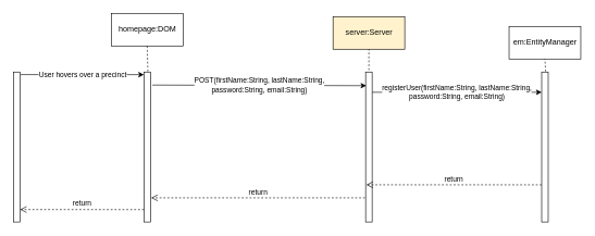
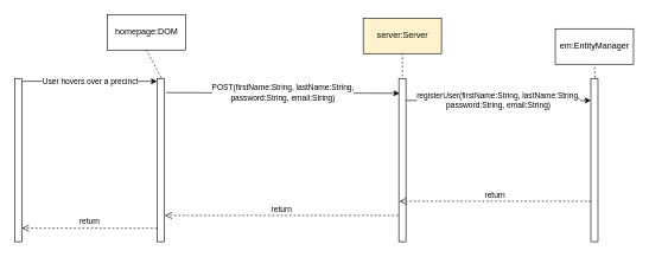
  <mxCell id="0" />
  <mxCell id="1" parent="0" />
  <mxCell id="2" value="" style="html=1;points=[];perimeter=orthogonalPerimeter;" vertex="1" parent="1"><mxGeometry x="220" y="110" width="10" height="230" as="geometry" /></mxCell>
- <mxCell id="3" value="homepage:DOM" style="html=1;" vertex="1" parent="1"><mxGeometry x="170" y="20" width="110" height="50" as="geometry" /></mxCell>
+ <mxCell id="3" value="homepage:DOM" style="html=1;" vertex="1" parent="1"><mxGeometry x="150" y="20" width="110" height="50" as="geometry" /></mxCell>
  <mxCell id="4" value="" style="endArrow=none;dashed=1;html=1;entryX=0.5;entryY=1;entryDx=0;entryDy=0;exitX=0.6;exitY=-0.004;exitDx=0;exitDy=0;exitPerimeter=0;" edge="1" parent="1" source="2" target="3"><mxGeometry width="50" height="50" relative="1" as="geometry"><mxPoint x="20" y="280" as="sourcePoint" /><mxPoint x="70" y="230" as="targetPoint" /></mxGeometry></mxCell>
  <mxCell id="5" value="" style="html=1;points=[];perimeter=orthogonalPerimeter;" vertex="1" parent="1"><mxGeometry x="20" y="110" width="10" height="230" as="geometry" /></mxCell>
  <mxCell id="6" value="User hovers over a precinct" style="endArrow=classic;html=1;exitX=1.1;exitY=0.017;exitDx=0;exitDy=0;exitPerimeter=0;" edge="1" parent="1" source="5"><mxGeometry width="50" height="50" relative="1" as="geometry"><mxPoint x="30" y="129.5" as="sourcePoint" /><mxPoint x="220" y="114" as="targetPoint" /></mxGeometry></mxCell>
  <mxCell id="7" value="return" style="html=1;verticalAlign=bottom;endArrow=open;dashed=1;endSize=8;entryX=1;entryY=0.917;entryDx=0;entryDy=0;entryPerimeter=0;" edge="1" parent="1" target="5"><mxGeometry relative="1" as="geometry"><mxPoint x="220" y="321" as="sourcePoint" /><mxPoint x="130" y="320" as="targetPoint" /></mxGeometry></mxCell>
  <mxCell id="8" value="" style="html=1;points=[];perimeter=orthogonalPerimeter;" vertex="1" parent="1"><mxGeometry x="830" y="110" width="10" height="230" as="geometry" /></mxCell>
  <mxCell id="9" value="em:EntityManager" style="html=1;" vertex="1" parent="1"><mxGeometry x="780" y="40" width="110" height="50" as="geometry" /></mxCell>
  <mxCell id="10" value="" style="endArrow=none;dashed=1;html=1;entryX=0.5;entryY=1;entryDx=0;entryDy=0;exitX=0.6;exitY=-0.004;exitDx=0;exitDy=0;exitPerimeter=0;" edge="1" parent="1" source="8" target="9"><mxGeometry width="50" height="50" relative="1" as="geometry"><mxPoint x="600" y="280" as="sourcePoint" /><mxPoint x="650" y="230" as="targetPoint" /></mxGeometry></mxCell>
  <mxCell id="11" value="" style="html=1;points=[];perimeter=orthogonalPerimeter;" vertex="1" parent="1"><mxGeometry x="560" y="110" width="10" height="230" as="geometry" /></mxCell>
  <mxCell id="12" value="registerUser(firstName:String, lastName:String,&lt;br&gt;password:String, email:String)" style="endArrow=classic;html=1;exitX=1;exitY=0.135;exitDx=0;exitDy=0;exitPerimeter=0;" edge="1" parent="1" target="8" source="11"><mxGeometry width="50" height="50" relative="1" as="geometry"><mxPoint x="610" y="129.5" as="sourcePoint" /><mxPoint x="826" y="141" as="targetPoint" /></mxGeometry></mxCell>
  <mxCell id="13" value="return" style="html=1;verticalAlign=bottom;endArrow=open;dashed=1;endSize=8;entryX=0.1;entryY=0.752;entryDx=0;entryDy=0;entryPerimeter=0;" edge="1" parent="1" target="11"><mxGeometry relative="1" as="geometry"><mxPoint x="830" y="283" as="sourcePoint" /><mxPoint x="565" y="289" as="targetPoint" /></mxGeometry></mxCell>
  <mxCell id="14" value="server:Server" style="html=1;fillColor=#fff2cc;" vertex="1" parent="1"><mxGeometry x="510" y="25" width="110" height="50" as="geometry" /></mxCell>
  <mxCell id="15" value="POST(firstName:String, lastName:String, &lt;br&gt;password:String, email:String)" style="endArrow=classic;html=1;entryX=0.1;entryY=0.091;entryDx=0;entryDy=0;entryPerimeter=0;exitX=1.3;exitY=0.087;exitDx=0;exitDy=0;exitPerimeter=0;" edge="1" parent="1" source="2" target="11"><mxGeometry width="50" height="50" relative="1" as="geometry"><mxPoint x="270" y="130.5" as="sourcePoint" /><mxPoint x="456" y="130" as="targetPoint" /></mxGeometry></mxCell>
  <mxCell id="16" value="" style="endArrow=none;dashed=1;html=1;entryX=0.5;entryY=1;entryDx=0;entryDy=0;exitX=0.5;exitY=-0.013;exitDx=0;exitDy=0;exitPerimeter=0;" edge="1" parent="1" source="11" target="14"><mxGeometry width="50" height="50" relative="1" as="geometry"><mxPoint x="236" y="119" as="sourcePoint" /><mxPoint x="235" y="80" as="targetPoint" /></mxGeometry></mxCell>
  <mxCell id="17" value="return" style="html=1;verticalAlign=bottom;endArrow=open;dashed=1;endSize=8;entryX=1.1;entryY=0.839;entryDx=0;entryDy=0;entryPerimeter=0;" edge="1" parent="1" target="2"><mxGeometry relative="1" as="geometry"><mxPoint x="559" y="303" as="sourcePoint" /><mxPoint x="301" y="320" as="targetPoint" /></mxGeometry></mxCell>
